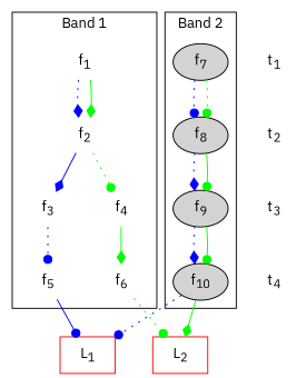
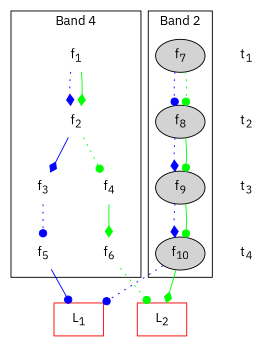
  digraph {
    rankdir=TB
    fontname="IBM Plex Sans"
    node [style=filled fontname="IBM Plex Sans"]
    edge [color=blue style=dotted arrowhead=dot fontname="IBM Plex Sans"]
    n1 [color=white label=<f<SUB>1</SUB>>]
    n2 [color=white label=<f<SUB>2</SUB>>]
    n3 [color=white label=<f<SUB>3</SUB>>]
    n4 [color=white label=<f<SUB>4</SUB>>]
    n5 [color=white label=<f<SUB>5</SUB>>]
    n6 [color=white label=<f<SUB>6</SUB>>]
    n7 [label=<f<SUB>7</SUB>>]
    n8 [label=<f<SUB>8</SUB>>]
    n9 [label=<f<SUB>9</SUB>>]
    n10 [label=<f<SUB>10</SUB>>]
    n11 [color=red label=<L<SUB>1</SUB>> shape=box style=""]
    n12 [color=red label=<L<SUB>2</SUB>> shape=box style=""]
    n13 [label=<t<SUB>1</SUB>> shape=none style=""]
    n14 [label=<t<SUB>2</SUB>> shape=none style=""]
    n15 [label=<t<SUB>3</SUB>> shape=none style=""]
    n16 [label=<t<SUB>4</SUB>> shape=none style=""]
    subgraph cluster_1 {
-     label="Band 1"
+     label="Band 4"
      n1
      n2
      n3
      n4
      n5
      n6
    }
    subgraph cluster_2 {
      label="Band 2"
      rank=min
      n7
      n8
      n9
      n10
    }
    n1 -> n2 [arrowhead=diamond]
    n1 -> n2 [color=green style=solid arrowhead=diamond]
    n2 -> n3 [style=solid arrowhead=diamond]
    n2 -> n4 [color=green]
    n3 -> n5
    n4 -> n6 [color=green style=solid arrowhead=diamond]
    n5 -> n11 [style=solid]
    n6 -> n12 [color=green]
    n7 -> n8
    n7 -> n8 [color=green]
    n8 -> n9 [arrowhead=diamond]
    n8 -> n9 [color=green style=solid]
    n9 -> n10 [arrowhead=diamond]
    n9 -> n10 [color=green style=solid]
    n10 -> n11
    n10 -> n12 [color=green style=solid arrowhead=diamond]
    n13 -> n14 [style=invis color="" arrowhead=""]
    n14 -> n15 [style=invis color="" arrowhead=""]
    n15 -> n16 [style=invis color="" arrowhead=""]
  }
